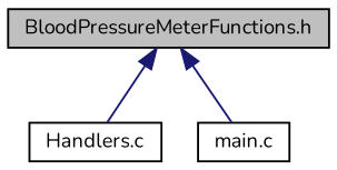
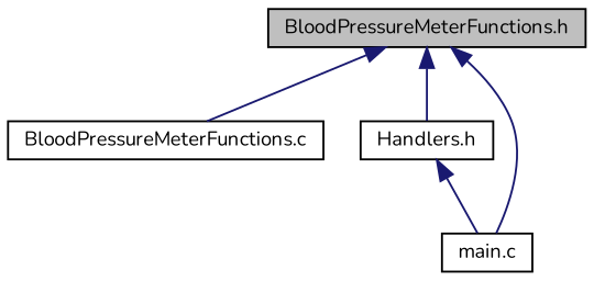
  digraph {
    fontname=Nunito
    node [color=black fillcolor=white fontname=Nunito fontsize=10 shape=record style=filled]
    edge [color=midnightblue dir=back fontname=Nunito fontsize=10 labelfontname=Helvetica labelfontsize=10 style=solid]
    n1 [fillcolor=grey75 fontcolor=black height=0.2 label="BloodPressureMeterFunctions.h" width=0.4]
-   n2 [height=0.2 label="Handlers.c" width=0.4]
+   n2 [height=0.2 label="BloodPressureMeterFunctions.c" width=0.4]
+   n3 [height=0.2 label="Handlers.h" width=0.4]
    n4 [height=0.2 label="main.c" width=0.4]
    n1 -> n2
+   n1 -> n3
    n1 -> n4
+   n3 -> n4
  }
